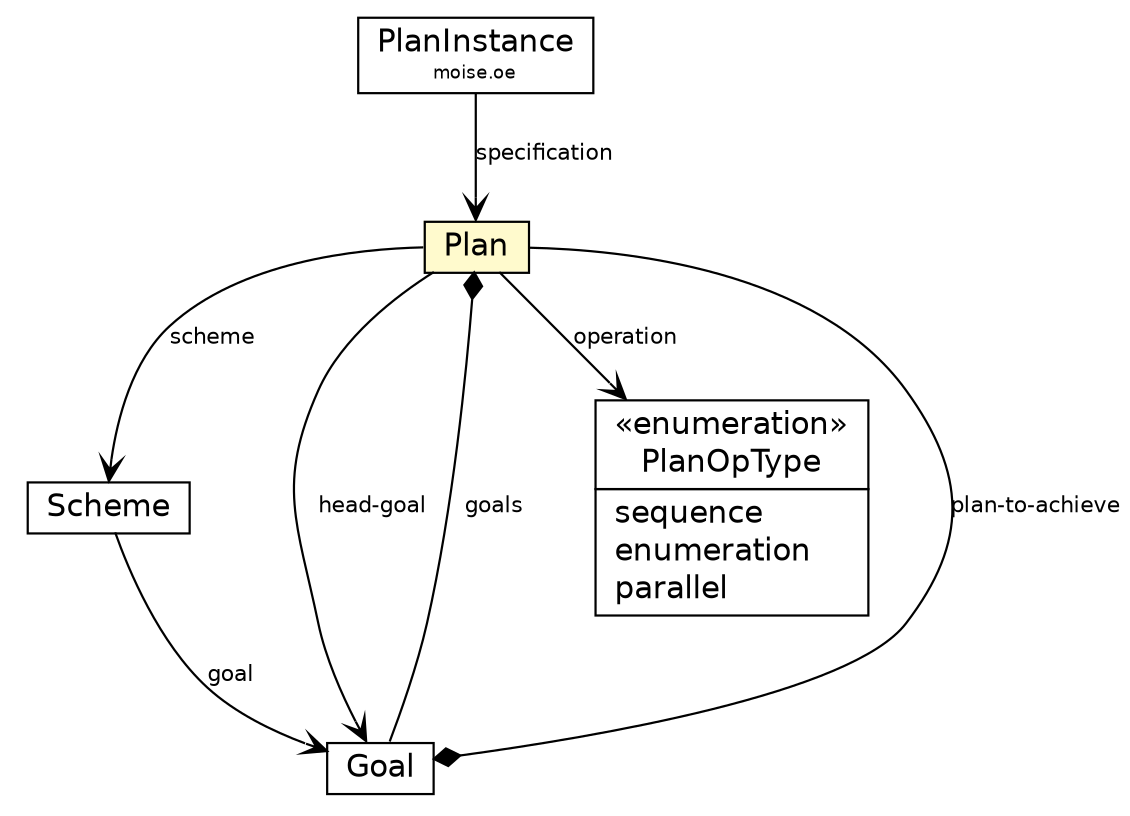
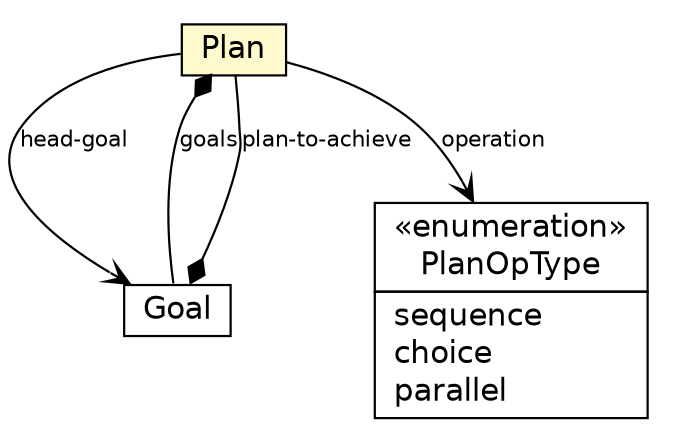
  digraph {
    nodesep=0.25
    ranksep=0.5
    node [fontcolor=black fontname=Helvetica fontsize=14.0 shape=plaintext]
    edge [arrowhead=open color=black fontcolor=black fontname=Helvetica fontsize=10.0 headport=p labelfontname=Helvetica labelfontsize=10 tailport=p]
-   n1 [label=<<table title="moise.oe.PlanInstance" border="0" cellborder="1" cellspacing="0" cellpadding="2" port="p" href="../../oe/PlanInstance.html"> 		<tr><td><table border="0" cellspacing="0" cellpadding="1"> <tr><td align="center" balign="center"> PlanInstance </td></tr> <tr><td align="center" balign="center"><font point-size="8.0"> moise.oe </font></td></tr> 		</table></td></tr> 		</table>>]
    n2 [label=<<table title="moise.os.fs.Plan" border="0" cellborder="1" cellspacing="0" cellpadding="2" port="p" bgcolor="lemonChiffon" href="./Plan.html"> 		<tr><td><table border="0" cellspacing="0" cellpadding="1"> <tr><td align="center" balign="center"> Plan </td></tr> 		</table></td></tr> 		</table>>]
-   n3 [label=<<table title="moise.os.fs.Scheme" border="0" cellborder="1" cellspacing="0" cellpadding="2" port="p" href="./Scheme.html"> 		<tr><td><table border="0" cellspacing="0" cellpadding="1"> <tr><td align="center" balign="center"> Scheme </td></tr> 		</table></td></tr> 		</table>>]
    n4 [label=<<table title="moise.os.fs.Goal" border="0" cellborder="1" cellspacing="0" cellpadding="2" port="p" href="./Goal.html"> 		<tr><td><table border="0" cellspacing="0" cellpadding="1"> <tr><td align="center" balign="center"> Goal </td></tr> 		</table></td></tr> 		</table>>]
-   n5 [label=<<table title="moise.os.fs.Plan.PlanOpType" border="0" cellborder="1" cellspacing="0" cellpadding="2" port="p" href="./Plan.PlanOpType.html"> 		<tr><td><table border="0" cellspacing="0" cellpadding="1"> <tr><td align="center" balign="center"> &#171;enumeration&#187; </td></tr> <tr><td align="center" balign="center"> PlanOpType </td></tr> 		</table></td></tr> 		<tr><td><table border="0" cellspacing="0" cellpadding="1"> <tr><td align="left" balign="left"> sequence </td></tr> <tr><td align="left" balign="left"> enumeration </td></tr> <tr><td align="left" balign="left"> parallel </td></tr> 		</table></td></tr> 		</table>>]
-   n1 -> n2 [label=specification]
-   n2 -> n3 [label=scheme]
+   n5 [label=<<table title="moise.os.fs.Plan.PlanOpType" border="0" cellborder="1" cellspacing="0" cellpadding="2" port="p" href="./Plan.PlanOpType.html"> 		<tr><td><table border="0" cellspacing="0" cellpadding="1"> <tr><td align="center" balign="center"> &#171;enumeration&#187; </td></tr> <tr><td align="center" balign="center"> PlanOpType </td></tr> 		</table></td></tr> 		<tr><td><table border="0" cellspacing="0" cellpadding="1"> <tr><td align="left" balign="left"> sequence </td></tr> <tr><td align="left" balign="left"> choice </td></tr> <tr><td align="left" balign="left"> parallel </td></tr> 		</table></td></tr> 		</table>>]
    n2 -> n4 [label="head-goal"]
    n2 -> n4 [arrowhead=none arrowtail=diamond dir=both label=goals]
    n2 -> n5 [label=operation]
-   n3 -> n4 [label=goal]
    n4 -> n2 [arrowhead=none arrowtail=diamond dir=both label="plan-to-achieve"]
  }
